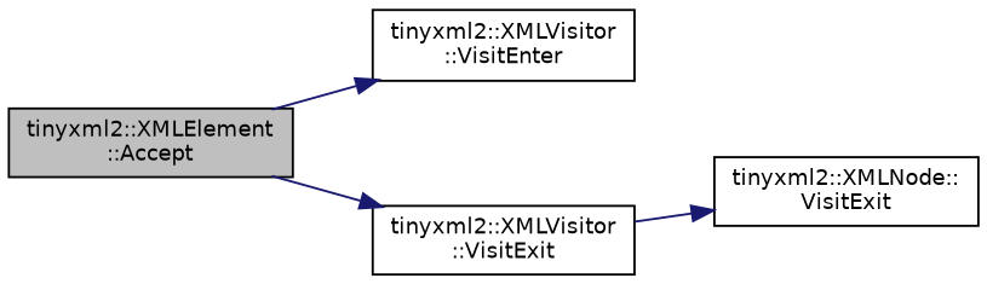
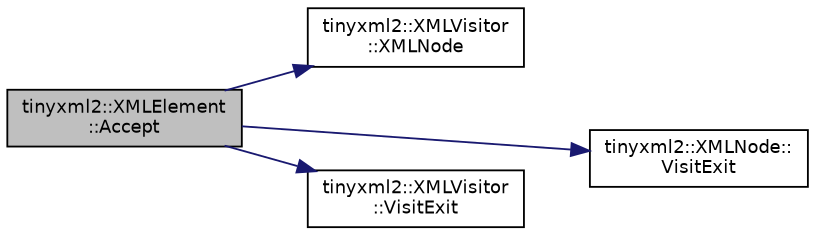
  digraph {
    rankdir=LR
    node [color=black fillcolor=white fontname=Helvetica fontsize=10 shape=record style=filled]
    edge [color=midnightblue fontname=Helvetica fontsize=10 labelfontname=Helvetica labelfontsize=10 style=solid]
    n1 [fillcolor=grey75 fontcolor=black height=0.2 label="tinyxml2::XMLElement\l::Accept" width=0.4]
-   n2 [height=0.2 label="tinyxml2::XMLVisitor\l::VisitEnter" width=0.4]
+   n2 [height=0.2 label="tinyxml2::XMLVisitor\l::XMLNode" width=0.4]
    n3 [height=0.2 label="tinyxml2::XMLNode::\lVisitExit" width=0.4]
    n4 [height=0.2 label="tinyxml2::XMLVisitor\l::VisitExit" width=0.4]
    n1 -> n2
-   n4 -> n3
+   n1 -> n3
    n1 -> n4
  }
